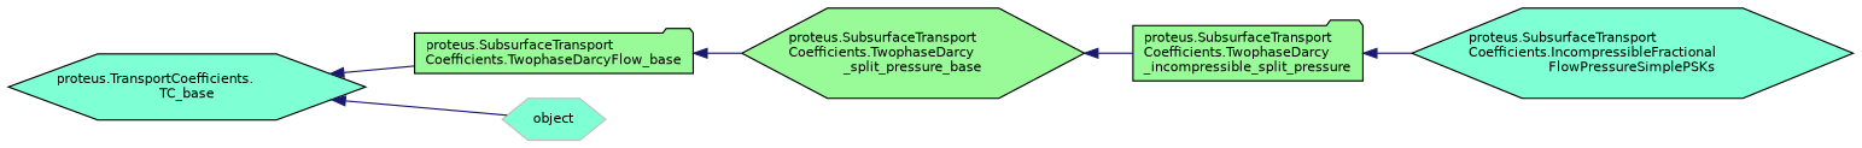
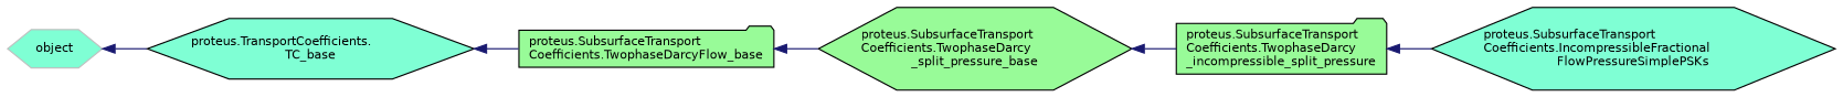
  digraph {
    rankdir=LR
    node [color=black fillcolor=aquamarine fontname=Helvetica fontsize=10 shape=hexagon style=filled]
    edge [color=midnightblue dir=back fontname=Helvetica fontsize=10 labelfontname=Helvetica labelfontsize=10 style=solid]
    n1 [fontcolor=black height=0.2 label="proteus.SubsurfaceTransport\lCoefficients.IncompressibleFractional\lFlowPressureSimplePSKs" width=0.4]
    n2 [fillcolor=palegreen height=0.2 label="proteus.SubsurfaceTransport\lCoefficients.TwophaseDarcy\l_incompressible_split_pressure" shape=folder width=0.4]
    n3 [fillcolor=palegreen height=0.2 label="proteus.SubsurfaceTransport\lCoefficients.TwophaseDarcy\l_split_pressure_base" width=0.4]
    n4 [fillcolor=palegreen height=0.2 label="proteus.SubsurfaceTransport\lCoefficients.TwophaseDarcyFlow_base" shape=folder width=0.4]
    n5 [height=0.2 label="proteus.TransportCoefficients.\lTC_base" width=0.4]
    n6 [color=grey75 height=0.2 label=object width=0.4]
    n2 -> n1
    n3 -> n2
    n4 -> n3
    n5 -> n4
-   n5 -> n6
+   n6 -> n5
  }
